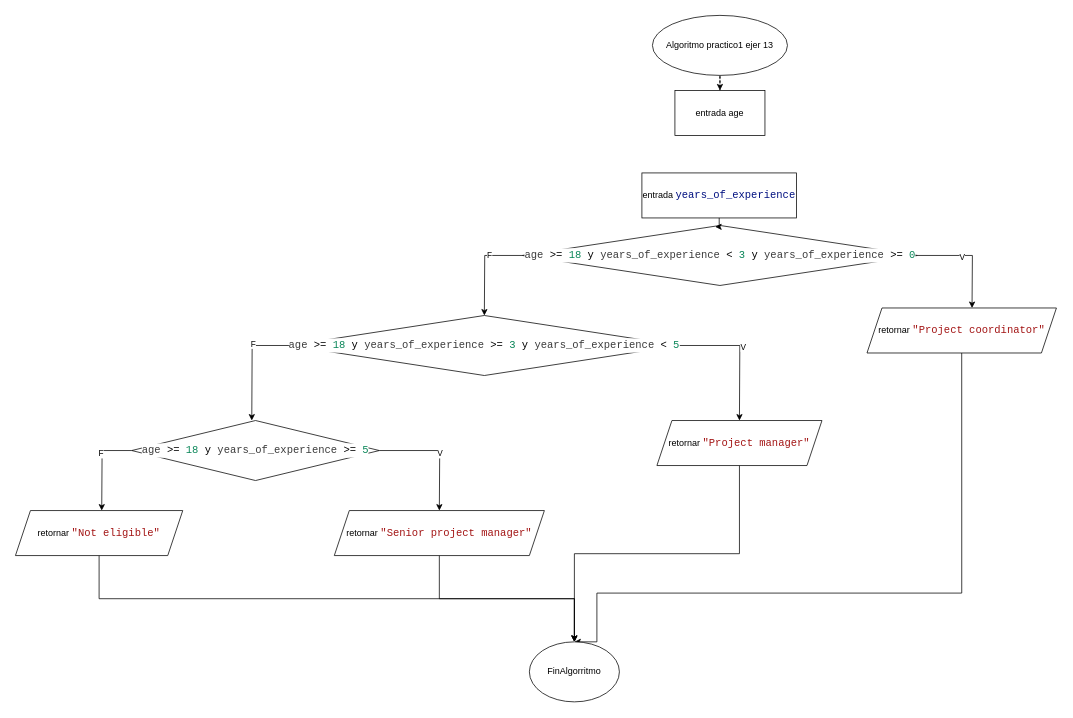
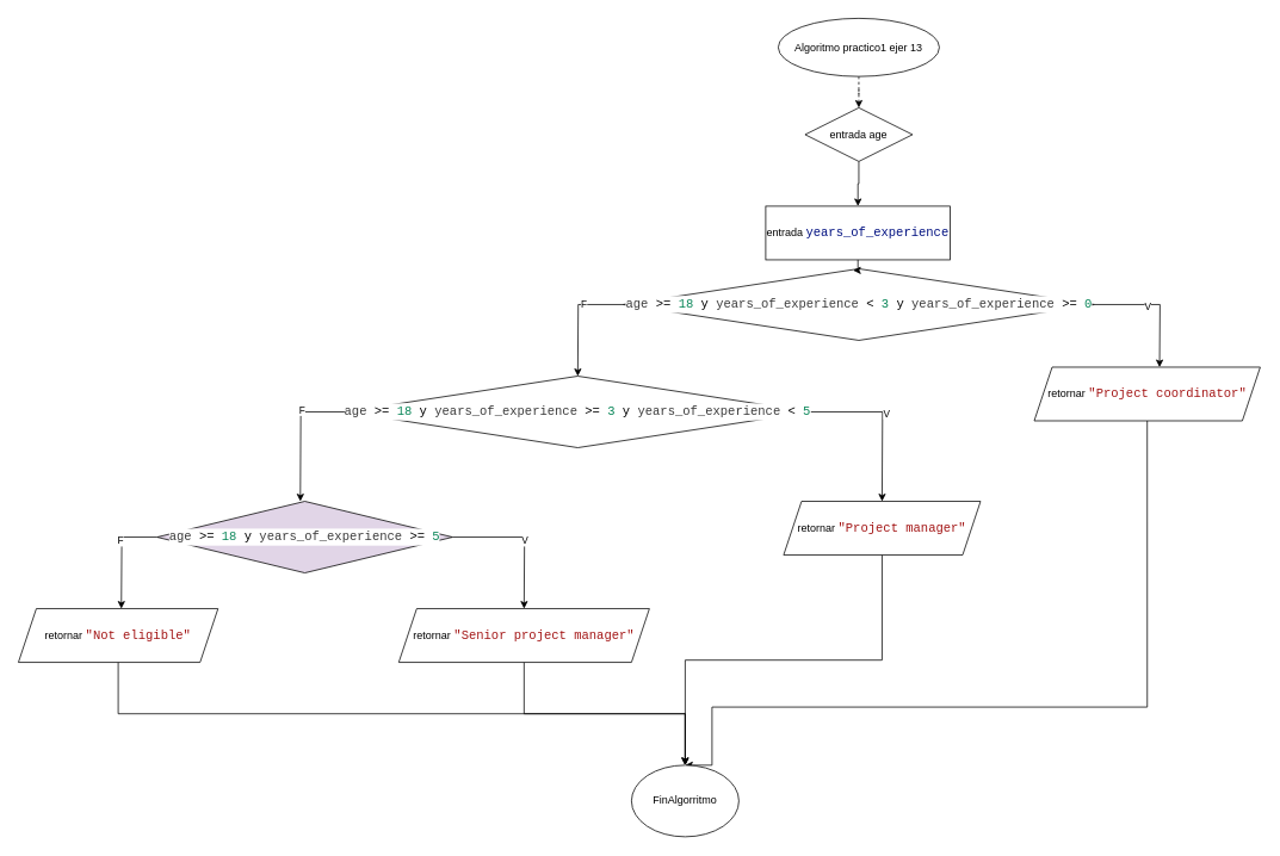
  <mxCell id="0" />
  <mxCell id="1" parent="0" />
  <mxCell id="2" style="edgeStyle=orthogonalEdgeStyle;rounded=0;orthogonalLoop=1;jettySize=auto;html=1;exitX=0.5;exitY=1;exitDx=0;exitDy=0;dashed=1;" edge="1" parent="1" source="3" target="6"><mxGeometry relative="1" as="geometry" /></mxCell>
- <mxCell id="3" value="Algoritmo practico1 ejer 13" style="ellipse;whiteSpace=wrap;html=1;" vertex="1" parent="1"><mxGeometry x="869" y="20" width="180" height="80" as="geometry" /></mxCell>
+ <mxCell id="3" value="Algoritmo practico1 ejer 13" style="ellipse;whiteSpace=wrap;html=1;" vertex="1" parent="1"><mxGeometry x="869" y="20" width="180" height="65" as="geometry" /></mxCell>
  <mxCell id="4" value="entrada&amp;nbsp;&lt;span style=&quot;color: rgb(0, 16, 128); background-color: rgb(255, 255, 255); font-family: Consolas, &amp;quot;Courier New&amp;quot;, monospace; font-size: 14px; white-space: pre;&quot;&gt;years_of_experience&lt;/span&gt;" style="rounded=0;whiteSpace=wrap;html=1;" vertex="1" parent="1"><mxGeometry x="855" y="230" width="206" height="60" as="geometry" /></mxCell>
- <mxCell id="6" value="entrada age" style="rounded=0;whiteSpace=wrap;html=1;" vertex="1" parent="1"><mxGeometry x="899" y="120" width="120" height="60" as="geometry" /></mxCell>
+ <mxCell id="5" style="edgeStyle=orthogonalEdgeStyle;rounded=0;orthogonalLoop=1;jettySize=auto;html=1;exitX=0.5;exitY=1;exitDx=0;exitDy=0;entryX=0.5;entryY=0;entryDx=0;entryDy=0;" edge="1" parent="1" source="6" target="4"><mxGeometry relative="1" as="geometry" /></mxCell>
+ <mxCell id="6" value="entrada age" style="rhombus;whiteSpace=wrap;html=1;" vertex="1" parent="1"><mxGeometry x="899" y="120" width="120" height="60" as="geometry" /></mxCell>
  <mxCell id="7" style="edgeStyle=orthogonalEdgeStyle;rounded=0;orthogonalLoop=1;jettySize=auto;html=1;exitX=1;exitY=0.5;exitDx=0;exitDy=0;" edge="1" parent="1" source="11"><mxGeometry relative="1" as="geometry"><mxPoint x="1295" y="410" as="targetPoint" /></mxGeometry></mxCell>
  <mxCell id="8" value="V" style="edgeLabel;html=1;align=center;verticalAlign=middle;resizable=0;points=[];" vertex="1" connectable="0" parent="7"><mxGeometry x="-0.171" y="-1" relative="1" as="geometry"><mxPoint as="offset" /></mxGeometry></mxCell>
  <mxCell id="9" style="edgeStyle=orthogonalEdgeStyle;rounded=0;orthogonalLoop=1;jettySize=auto;html=1;exitX=0;exitY=0.5;exitDx=0;exitDy=0;" edge="1" parent="1" source="11"><mxGeometry relative="1" as="geometry"><mxPoint x="645" y="420" as="targetPoint" /></mxGeometry></mxCell>
  <mxCell id="10" value="F" style="edgeLabel;html=1;align=center;verticalAlign=middle;resizable=0;points=[];" vertex="1" connectable="0" parent="9"><mxGeometry x="-0.328" y="-1" relative="1" as="geometry"><mxPoint as="offset" /></mxGeometry></mxCell>
  <mxCell id="11" value="&lt;br&gt;&lt;div style=&quot;background-color: rgb(255, 255, 255); font-family: Consolas, &amp;quot;Courier New&amp;quot;, monospace; font-weight: normal; font-size: 14px; line-height: 19px; white-space: pre;&quot;&gt;&lt;div style=&quot;&quot;&gt;&lt;span style=&quot;color: rgb(59, 59, 59);&quot;&gt;age &lt;/span&gt;&lt;span style=&quot;color: rgb(0, 0, 0);&quot;&gt;&amp;gt;=&lt;/span&gt;&lt;span style=&quot;color: rgb(59, 59, 59);&quot;&gt; &lt;/span&gt;&lt;span style=&quot;color: rgb(9, 134, 88);&quot;&gt;18&lt;/span&gt;&lt;span style=&quot;color: rgb(59, 59, 59);&quot;&gt; &lt;/span&gt;y&lt;span style=&quot;color: rgb(59, 59, 59);&quot;&gt; years_of_experience &lt;/span&gt;&lt;span style=&quot;color: rgb(0, 0, 0);&quot;&gt;&amp;lt;&lt;/span&gt;&lt;span style=&quot;color: rgb(59, 59, 59);&quot;&gt; &lt;/span&gt;&lt;span style=&quot;color: rgb(9, 134, 88);&quot;&gt;3&lt;/span&gt;&lt;span style=&quot;color: rgb(59, 59, 59);&quot;&gt; &lt;/span&gt;y&lt;span style=&quot;color: rgb(59, 59, 59);&quot;&gt; years_of_experience &lt;/span&gt;&lt;span style=&quot;color: rgb(0, 0, 0);&quot;&gt;&amp;gt;=&lt;/span&gt;&lt;span style=&quot;color: rgb(59, 59, 59);&quot;&gt; &lt;/span&gt;&lt;span style=&quot;color: rgb(9, 134, 88);&quot;&gt;0&lt;/span&gt;&lt;/div&gt;&lt;/div&gt;&lt;div&gt;&lt;br/&gt;&lt;/div&gt;" style="rhombus;whiteSpace=wrap;html=1;" vertex="1" parent="1"><mxGeometry x="695.5" y="300" width="527" height="80" as="geometry" /></mxCell>
  <mxCell id="12" style="edgeStyle=orthogonalEdgeStyle;rounded=0;orthogonalLoop=1;jettySize=auto;html=1;exitX=0.5;exitY=1;exitDx=0;exitDy=0;entryX=0.488;entryY=0.023;entryDx=0;entryDy=0;entryPerimeter=0;" edge="1" parent="1" source="4" target="11"><mxGeometry relative="1" as="geometry"><Array as="points"><mxPoint x="958" y="302" /></Array></mxGeometry></mxCell>
  <mxCell id="13" style="edgeStyle=orthogonalEdgeStyle;rounded=0;orthogonalLoop=1;jettySize=auto;html=1;exitX=0.5;exitY=1;exitDx=0;exitDy=0;entryX=0.5;entryY=0;entryDx=0;entryDy=0;" edge="1" parent="1" source="14" target="31"><mxGeometry relative="1" as="geometry"><Array as="points"><mxPoint x="1281" y="790" /><mxPoint x="795" y="790" /></Array></mxGeometry></mxCell>
  <mxCell id="14" value="retornar&amp;nbsp;&lt;span style=&quot;color: rgb(163, 21, 21); background-color: rgb(255, 255, 255); font-family: Consolas, &amp;quot;Courier New&amp;quot;, monospace; font-size: 14px; white-space: pre;&quot;&gt;&quot;Project coordinator&quot;&lt;/span&gt;" style="shape=parallelogram;perimeter=parallelogramPerimeter;whiteSpace=wrap;html=1;fixedSize=1;" vertex="1" parent="1"><mxGeometry x="1155" y="410" width="252.5" height="60" as="geometry" /></mxCell>
  <mxCell id="15" style="edgeStyle=orthogonalEdgeStyle;rounded=0;orthogonalLoop=1;jettySize=auto;html=1;exitX=1;exitY=0.5;exitDx=0;exitDy=0;" edge="1" parent="1" source="19"><mxGeometry relative="1" as="geometry"><mxPoint x="985" y="560" as="targetPoint" /></mxGeometry></mxCell>
  <mxCell id="16" value="V" style="edgeLabel;html=1;align=center;verticalAlign=middle;resizable=0;points=[];" vertex="1" connectable="0" parent="15"><mxGeometry x="-0.086" y="4" relative="1" as="geometry"><mxPoint as="offset" /></mxGeometry></mxCell>
  <mxCell id="17" style="edgeStyle=orthogonalEdgeStyle;rounded=0;orthogonalLoop=1;jettySize=auto;html=1;exitX=0;exitY=0.5;exitDx=0;exitDy=0;" edge="1" parent="1" source="19"><mxGeometry relative="1" as="geometry"><mxPoint x="335" y="560" as="targetPoint" /></mxGeometry></mxCell>
  <mxCell id="18" value="F" style="edgeLabel;html=1;align=center;verticalAlign=middle;resizable=0;points=[];" vertex="1" connectable="0" parent="17"><mxGeometry x="-0.35" y="-3" relative="1" as="geometry"><mxPoint as="offset" /></mxGeometry></mxCell>
  <mxCell id="19" value="&lt;br&gt;&lt;div style=&quot;background-color: rgb(255, 255, 255); font-family: Consolas, &amp;quot;Courier New&amp;quot;, monospace; font-weight: normal; font-size: 14px; line-height: 19px; white-space: pre;&quot;&gt;&lt;div style=&quot;&quot;&gt;&lt;span style=&quot;color: rgb(59, 59, 59);&quot;&gt;age &lt;/span&gt;&lt;span style=&quot;color: rgb(0, 0, 0);&quot;&gt;&amp;gt;=&lt;/span&gt;&lt;span style=&quot;color: rgb(59, 59, 59);&quot;&gt; &lt;/span&gt;&lt;span style=&quot;color: rgb(9, 134, 88);&quot;&gt;18&lt;/span&gt;&lt;span style=&quot;color: rgb(59, 59, 59);&quot;&gt; &lt;/span&gt;y&lt;span style=&quot;color: rgb(59, 59, 59);&quot;&gt; years_of_experience &lt;/span&gt;&lt;span style=&quot;color: rgb(0, 0, 0);&quot;&gt;&amp;gt;=&lt;/span&gt;&lt;span style=&quot;color: rgb(59, 59, 59);&quot;&gt; &lt;/span&gt;&lt;span style=&quot;color: rgb(9, 134, 88);&quot;&gt;3&lt;/span&gt;&lt;span style=&quot;color: rgb(59, 59, 59);&quot;&gt; &lt;/span&gt;y&lt;span style=&quot;color: rgb(59, 59, 59);&quot;&gt; years_of_experience &lt;/span&gt;&lt;span style=&quot;color: rgb(0, 0, 0);&quot;&gt;&amp;lt;&lt;/span&gt;&lt;span style=&quot;color: rgb(59, 59, 59);&quot;&gt; &lt;/span&gt;&lt;span style=&quot;color: rgb(9, 134, 88);&quot;&gt;5&lt;/span&gt;&lt;/div&gt;&lt;/div&gt;&lt;div&gt;&lt;br/&gt;&lt;/div&gt;" style="rhombus;whiteSpace=wrap;html=1;" vertex="1" parent="1"><mxGeometry x="385" y="420" width="520" height="80" as="geometry" /></mxCell>
  <mxCell id="20" style="edgeStyle=orthogonalEdgeStyle;rounded=0;orthogonalLoop=1;jettySize=auto;html=1;exitX=0.5;exitY=1;exitDx=0;exitDy=0;" edge="1" parent="1" source="21" target="31"><mxGeometry relative="1" as="geometry" /></mxCell>
  <mxCell id="21" value="retornar&amp;nbsp;&lt;span style=&quot;color: rgb(163, 21, 21); background-color: rgb(255, 255, 255); font-family: Consolas, &amp;quot;Courier New&amp;quot;, monospace; font-size: 14px; white-space: pre;&quot;&gt;&quot;Project manager&quot;&lt;/span&gt;" style="shape=parallelogram;perimeter=parallelogramPerimeter;whiteSpace=wrap;html=1;fixedSize=1;" vertex="1" parent="1"><mxGeometry x="875" y="560" width="220" height="60" as="geometry" /></mxCell>
  <mxCell id="22" style="edgeStyle=orthogonalEdgeStyle;rounded=0;orthogonalLoop=1;jettySize=auto;html=1;exitX=1;exitY=0.5;exitDx=0;exitDy=0;" edge="1" parent="1" source="26"><mxGeometry relative="1" as="geometry"><mxPoint x="585" y="680" as="targetPoint" /></mxGeometry></mxCell>
  <mxCell id="23" value="V" style="edgeLabel;html=1;align=center;verticalAlign=middle;resizable=0;points=[];" vertex="1" connectable="0" parent="22"><mxGeometry x="0.041" relative="1" as="geometry"><mxPoint as="offset" /></mxGeometry></mxCell>
  <mxCell id="24" style="edgeStyle=orthogonalEdgeStyle;rounded=0;orthogonalLoop=1;jettySize=auto;html=1;exitX=0;exitY=0.5;exitDx=0;exitDy=0;" edge="1" parent="1" source="26"><mxGeometry relative="1" as="geometry"><mxPoint x="135" y="680" as="targetPoint" /></mxGeometry></mxCell>
  <mxCell id="25" value="F" style="edgeLabel;html=1;align=center;verticalAlign=middle;resizable=0;points=[];" vertex="1" connectable="0" parent="24"><mxGeometry x="-0.288" y="-2" relative="1" as="geometry"><mxPoint as="offset" /></mxGeometry></mxCell>
- <mxCell id="26" value="&lt;br&gt;&lt;div style=&quot;background-color: rgb(255, 255, 255); font-family: Consolas, &amp;quot;Courier New&amp;quot;, monospace; font-weight: normal; font-size: 14px; line-height: 19px; white-space: pre;&quot;&gt;&lt;div style=&quot;&quot;&gt;&lt;span style=&quot;color: rgb(59, 59, 59);&quot;&gt;age &lt;/span&gt;&lt;span style=&quot;color: rgb(0, 0, 0);&quot;&gt;&amp;gt;=&lt;/span&gt;&lt;span style=&quot;color: rgb(59, 59, 59);&quot;&gt; &lt;/span&gt;&lt;span style=&quot;color: rgb(9, 134, 88);&quot;&gt;18&lt;/span&gt;&lt;span style=&quot;color: rgb(59, 59, 59);&quot;&gt; &lt;/span&gt;y&lt;span style=&quot;color: rgb(59, 59, 59);&quot;&gt; years_of_experience &lt;/span&gt;&lt;span style=&quot;color: rgb(0, 0, 0);&quot;&gt;&amp;gt;=&lt;/span&gt;&lt;span style=&quot;color: rgb(59, 59, 59);&quot;&gt; &lt;/span&gt;&lt;span style=&quot;color: rgb(9, 134, 88);&quot;&gt;5&lt;/span&gt;&lt;/div&gt;&lt;/div&gt;&lt;div&gt;&lt;br/&gt;&lt;/div&gt;" style="rhombus;whiteSpace=wrap;html=1;" vertex="1" parent="1"><mxGeometry x="175" y="560" width="330" height="80" as="geometry" /></mxCell>
+ <mxCell id="26" value="&lt;br&gt;&lt;div style=&quot;background-color: rgb(255, 255, 255); font-family: Consolas, &amp;quot;Courier New&amp;quot;, monospace; font-weight: normal; font-size: 14px; line-height: 19px; white-space: pre;&quot;&gt;&lt;div style=&quot;&quot;&gt;&lt;span style=&quot;color: rgb(59, 59, 59);&quot;&gt;age &lt;/span&gt;&lt;span style=&quot;color: rgb(0, 0, 0);&quot;&gt;&amp;gt;=&lt;/span&gt;&lt;span style=&quot;color: rgb(59, 59, 59);&quot;&gt; &lt;/span&gt;&lt;span style=&quot;color: rgb(9, 134, 88);&quot;&gt;18&lt;/span&gt;&lt;span style=&quot;color: rgb(59, 59, 59);&quot;&gt; &lt;/span&gt;y&lt;span style=&quot;color: rgb(59, 59, 59);&quot;&gt; years_of_experience &lt;/span&gt;&lt;span style=&quot;color: rgb(0, 0, 0);&quot;&gt;&amp;gt;=&lt;/span&gt;&lt;span style=&quot;color: rgb(59, 59, 59);&quot;&gt; &lt;/span&gt;&lt;span style=&quot;color: rgb(9, 134, 88);&quot;&gt;5&lt;/span&gt;&lt;/div&gt;&lt;/div&gt;&lt;div&gt;&lt;br/&gt;&lt;/div&gt;" style="rhombus;whiteSpace=wrap;html=1;fillColor=#e1d5e7;" vertex="1" parent="1"><mxGeometry x="175" y="560" width="330" height="80" as="geometry" /></mxCell>
  <mxCell id="27" style="edgeStyle=orthogonalEdgeStyle;rounded=0;orthogonalLoop=1;jettySize=auto;html=1;exitX=0.5;exitY=1;exitDx=0;exitDy=0;" edge="1" parent="1" source="28" target="31"><mxGeometry relative="1" as="geometry" /></mxCell>
  <mxCell id="28" value="retornar&amp;nbsp;&lt;span style=&quot;color: rgb(163, 21, 21); background-color: rgb(255, 255, 255); font-family: Consolas, &amp;quot;Courier New&amp;quot;, monospace; font-size: 14px; white-space: pre;&quot;&gt;&quot;Senior project manager&quot;&lt;/span&gt;" style="shape=parallelogram;perimeter=parallelogramPerimeter;whiteSpace=wrap;html=1;fixedSize=1;" vertex="1" parent="1"><mxGeometry x="445" y="680" width="280" height="60" as="geometry" /></mxCell>
  <mxCell id="29" style="edgeStyle=orthogonalEdgeStyle;rounded=0;orthogonalLoop=1;jettySize=auto;html=1;exitX=0.5;exitY=1;exitDx=0;exitDy=0;" edge="1" parent="1" source="30" target="31"><mxGeometry relative="1" as="geometry" /></mxCell>
  <mxCell id="30" value="retornar&amp;nbsp;&lt;span style=&quot;color: rgb(163, 21, 21); background-color: rgb(255, 255, 255); font-family: Consolas, &amp;quot;Courier New&amp;quot;, monospace; font-size: 14px; white-space: pre;&quot;&gt;&quot;Not eligible&quot;&lt;/span&gt;" style="shape=parallelogram;perimeter=parallelogramPerimeter;whiteSpace=wrap;html=1;fixedSize=1;" vertex="1" parent="1"><mxGeometry x="20" y="680" width="223" height="60" as="geometry" /></mxCell>
  <mxCell id="31" value="FinAlgorritmo" style="ellipse;whiteSpace=wrap;html=1;" vertex="1" parent="1"><mxGeometry x="705" y="855" width="120" height="80" as="geometry" /></mxCell>
